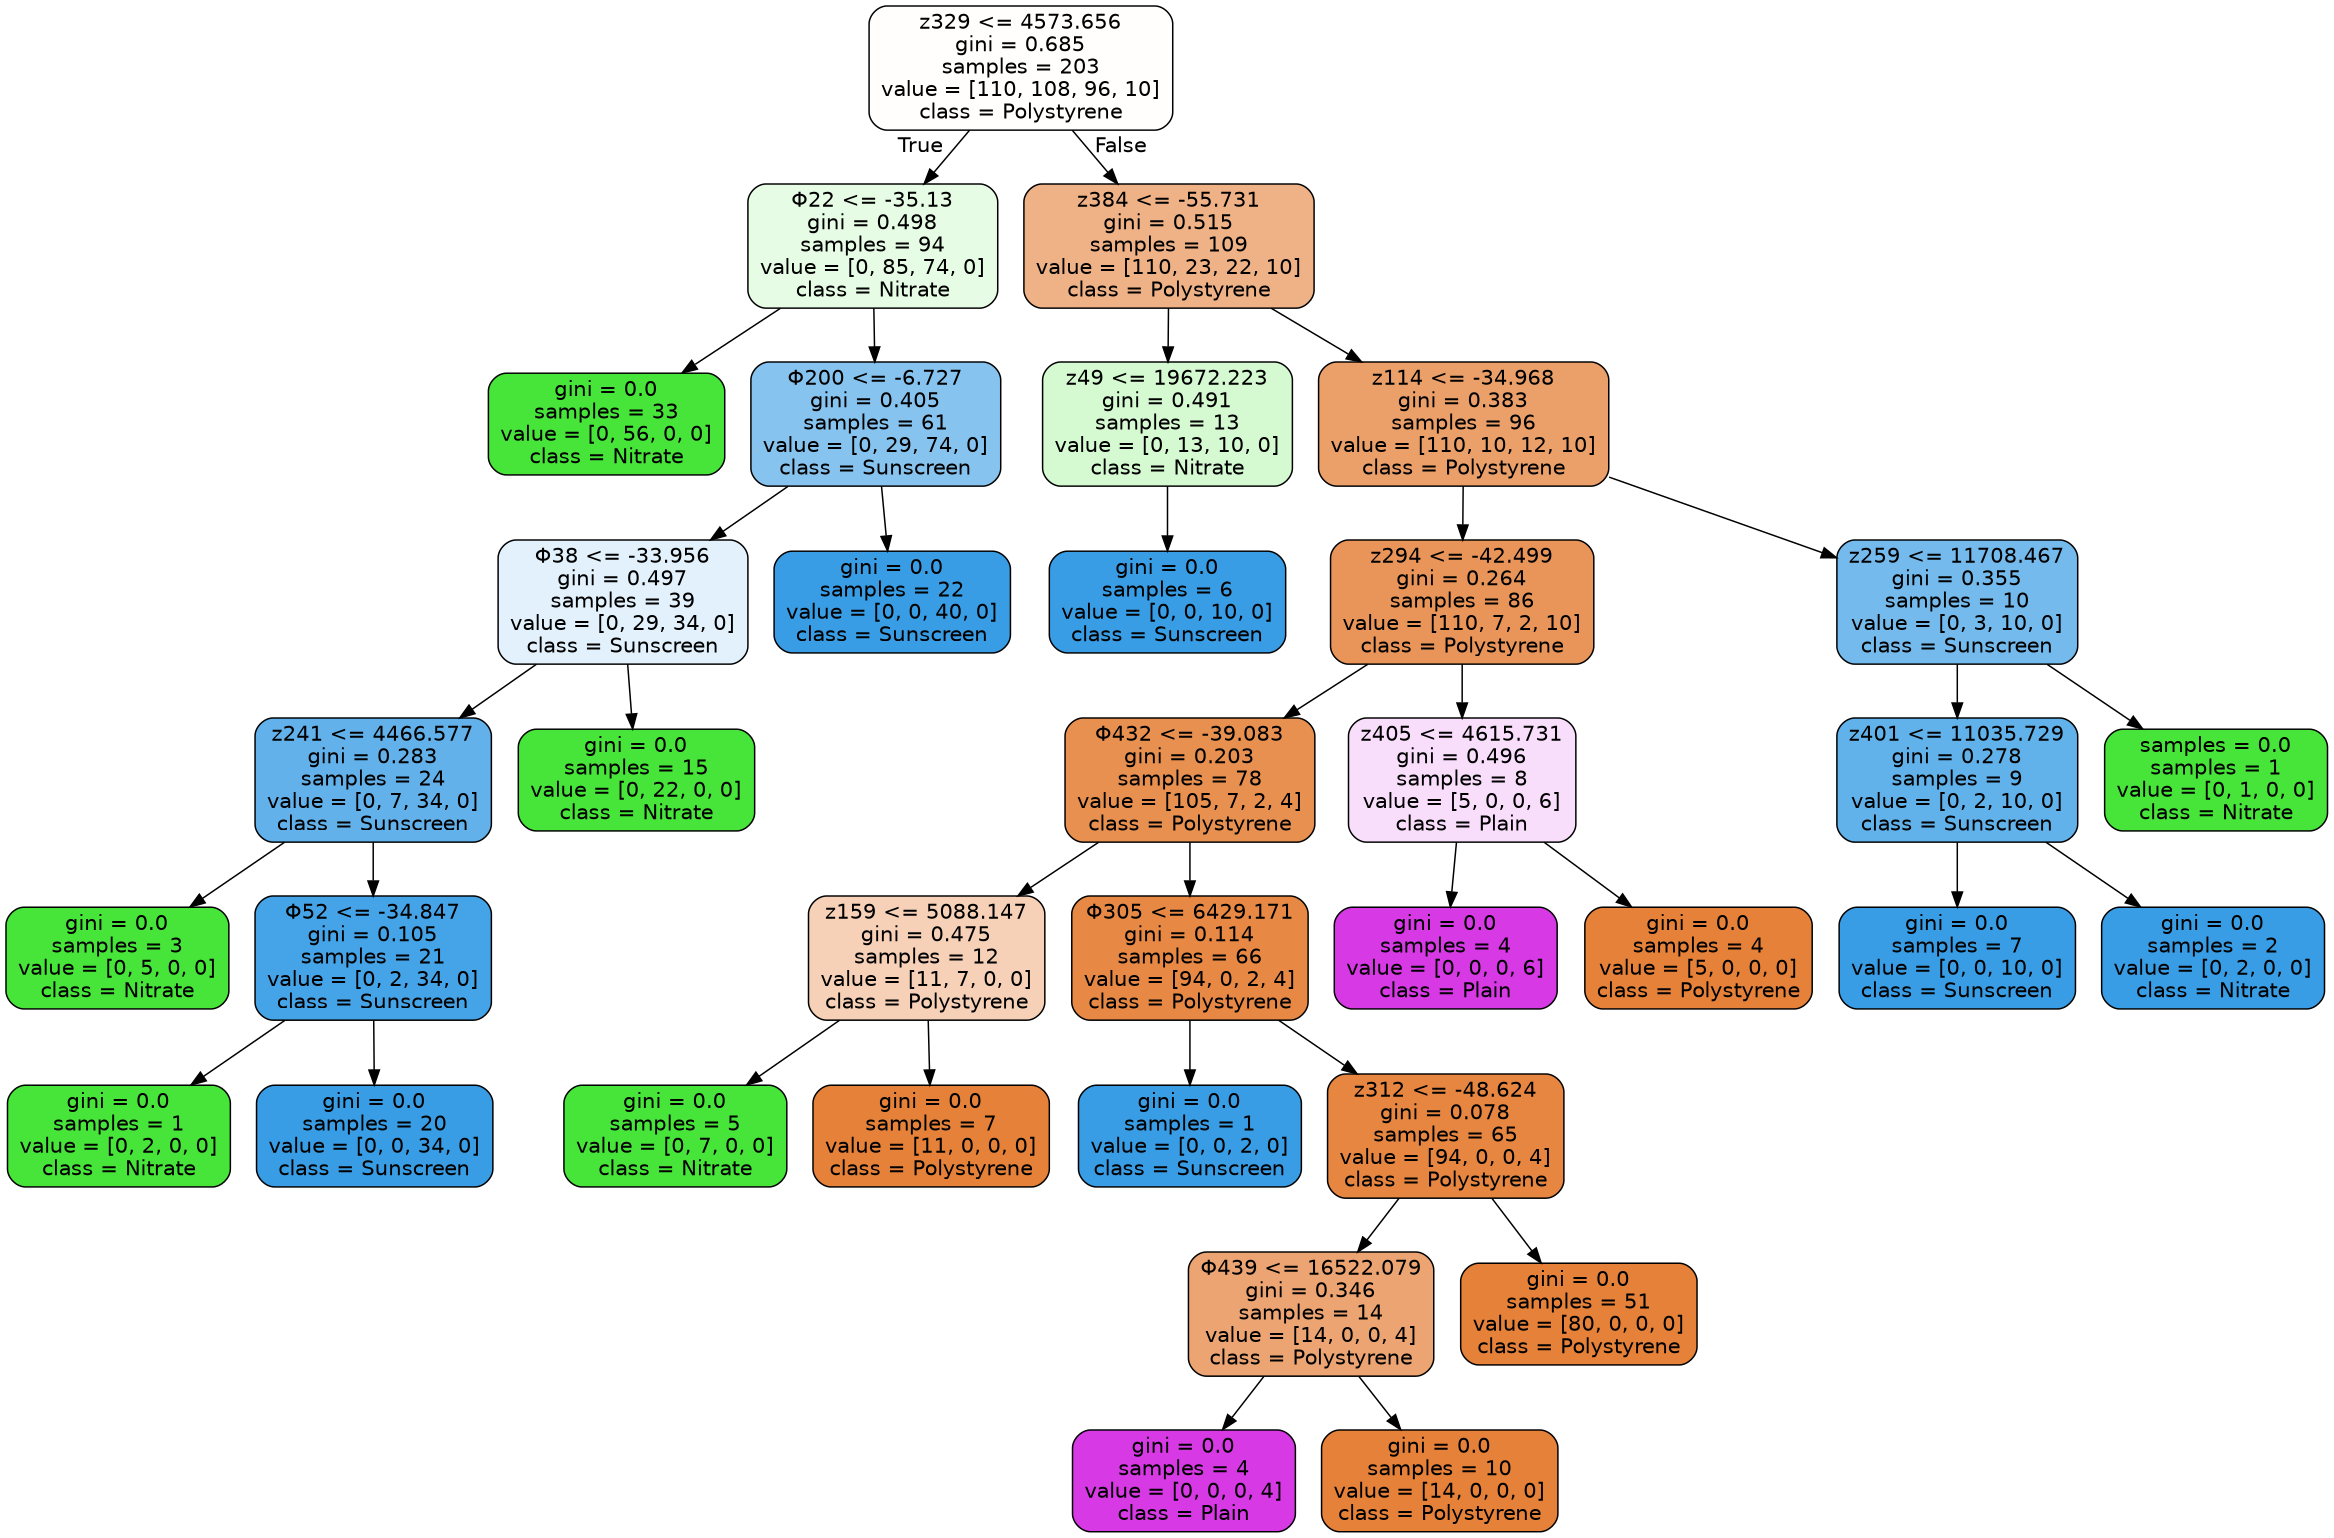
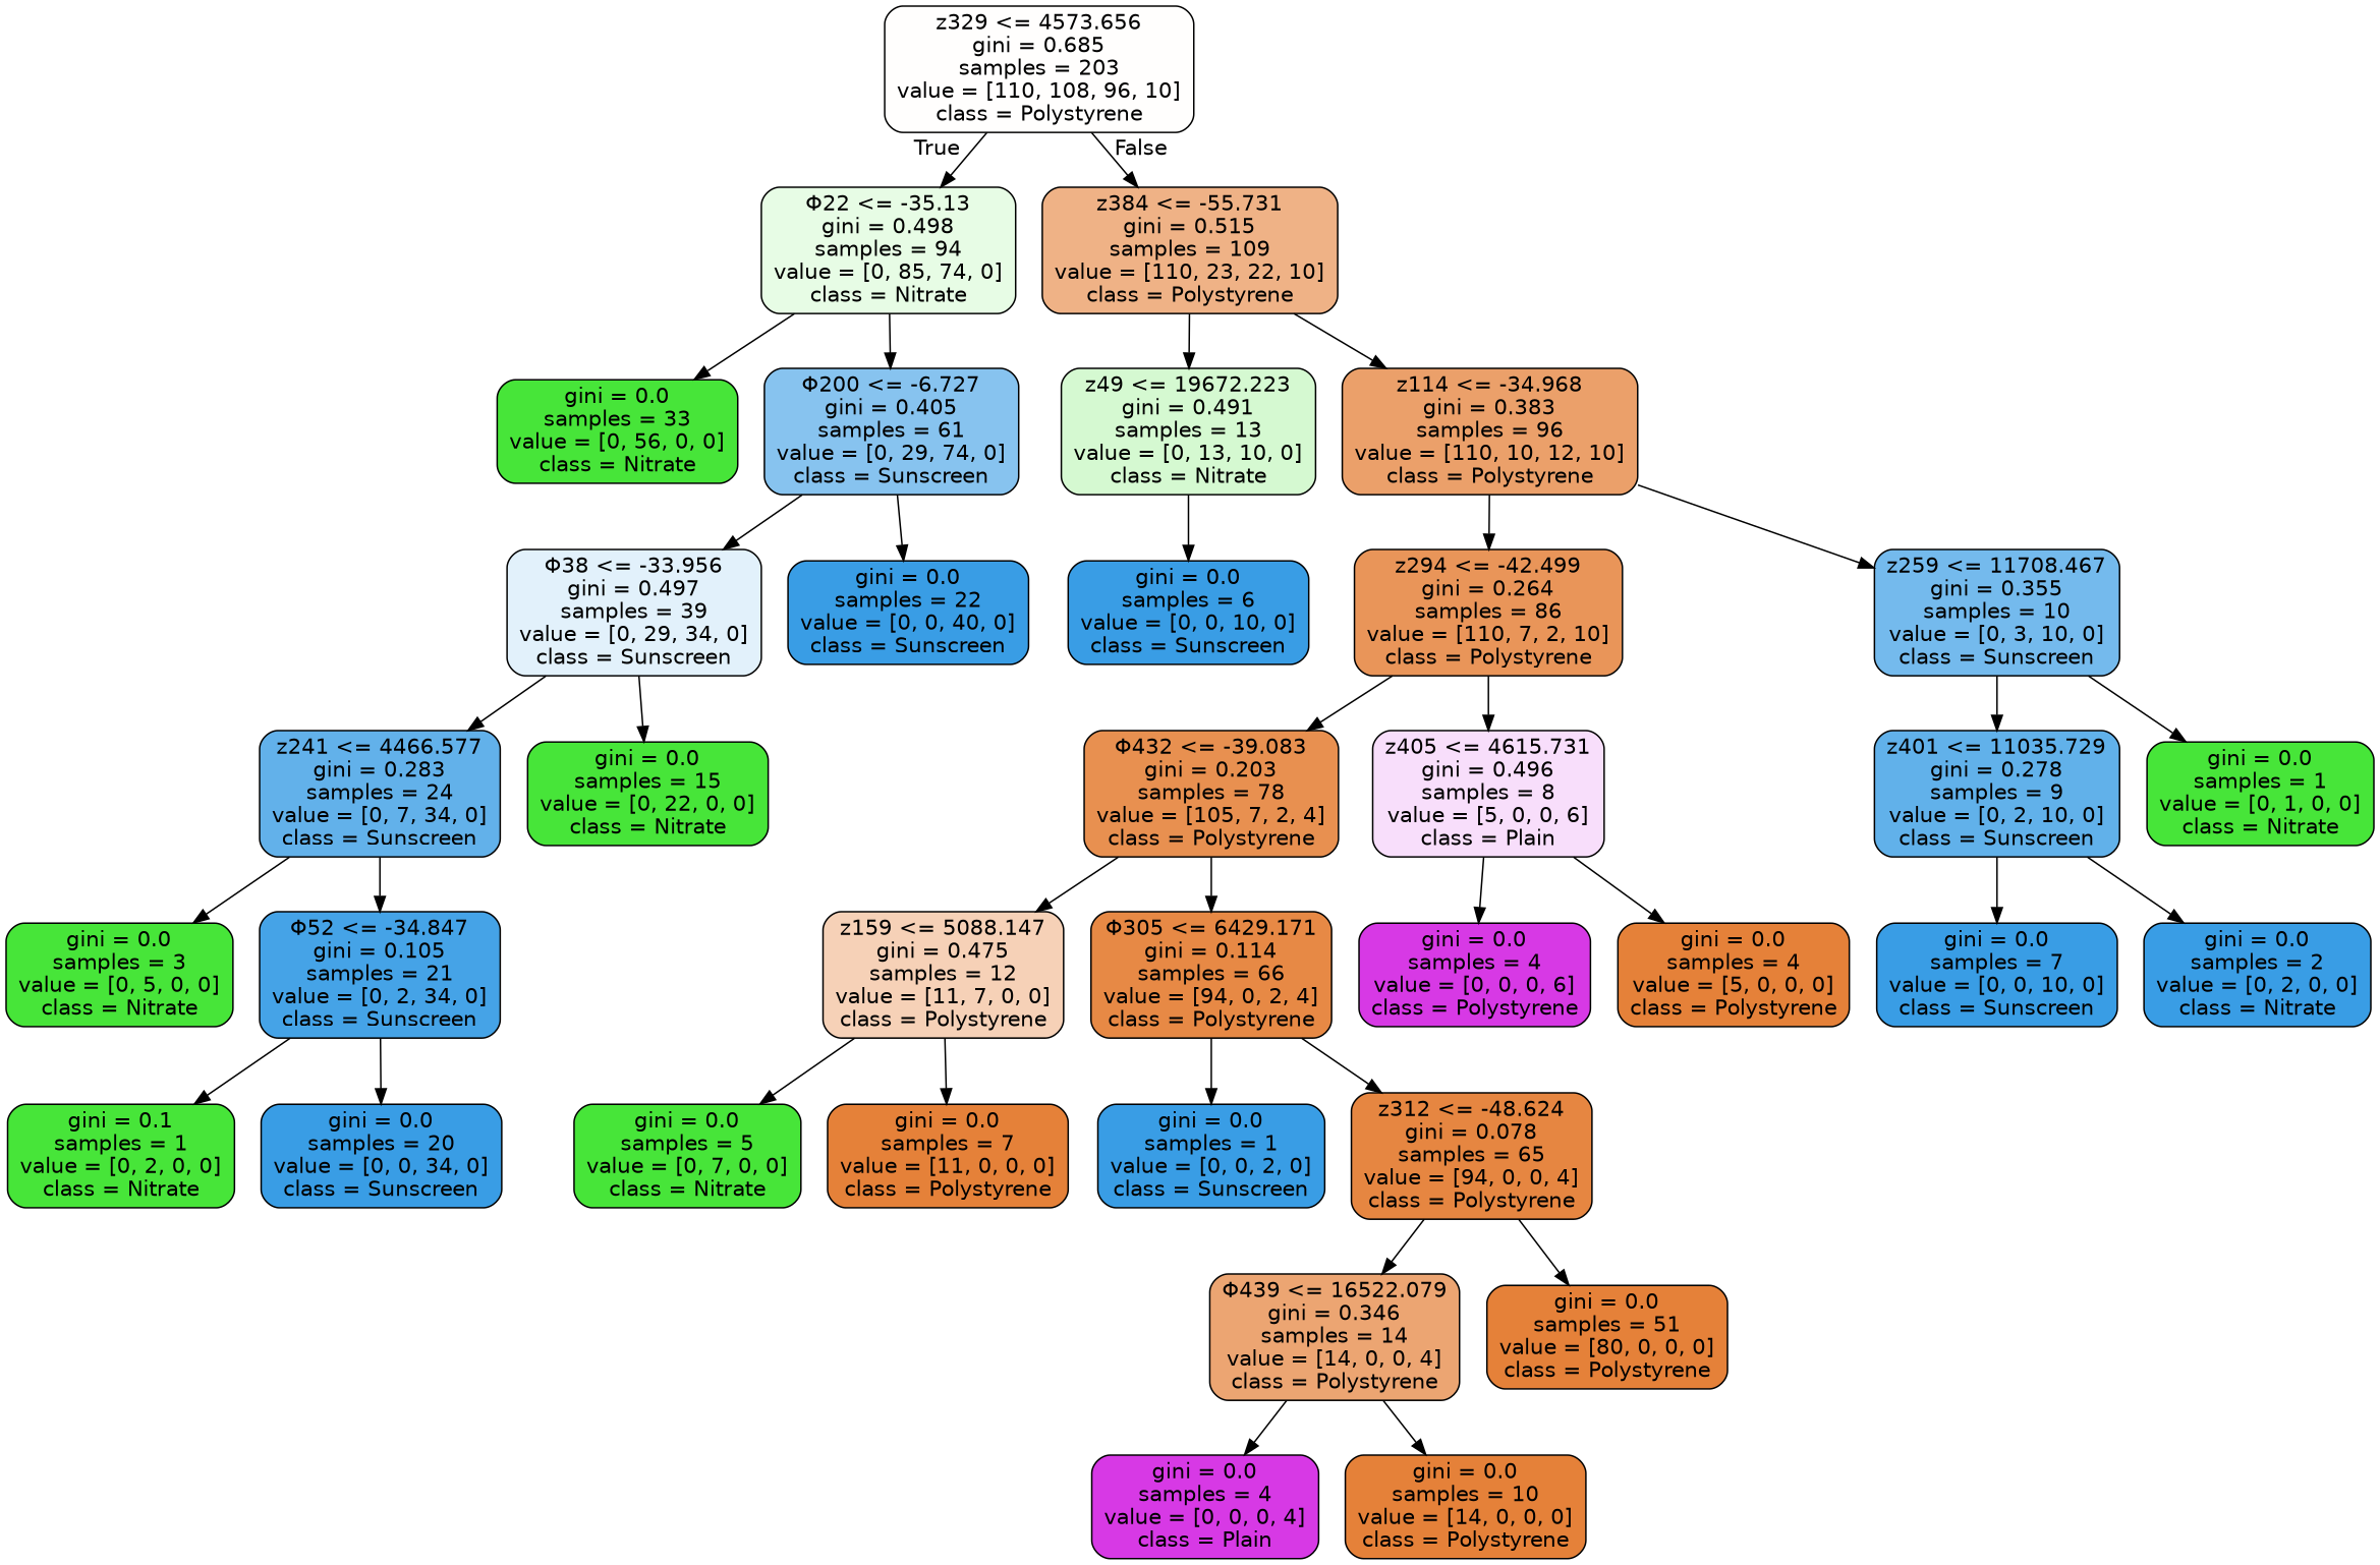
  digraph {
    node [color=black fillcolor="#47e539" fontname=helvetica shape=box style="filled, rounded"]
    edge [fontname=helvetica]
    n1 [fillcolor="#fffefd" label="z329 <= 4573.656\ngini = 0.685\nsamples = 203\nvalue = [110, 108, 96, 10]\nclass = Polystyrene"]
    n2 [fillcolor="#e7fce5" label="Φ22 <= -35.13\ngini = 0.498\nsamples = 94\nvalue = [0, 85, 74, 0]\nclass = Nitrate"]
    n3 [fillcolor="#efb286" label="z384 <= -55.731\ngini = 0.515\nsamples = 109\nvalue = [110, 23, 22, 10]\nclass = Polystyrene"]
    n4 [label="gini = 0.0\nsamples = 33\nvalue = [0, 56, 0, 0]\nclass = Nitrate"]
    n5 [fillcolor="#87c3ef" label="Φ200 <= -6.727\ngini = 0.405\nsamples = 61\nvalue = [0, 29, 74, 0]\nclass = Sunscreen"]
    n6 [fillcolor="#d5f9d1" label="z49 <= 19672.223\ngini = 0.491\nsamples = 13\nvalue = [0, 13, 10, 0]\nclass = Nitrate"]
    n7 [fillcolor="#eba06a" label="z114 <= -34.968\ngini = 0.383\nsamples = 96\nvalue = [110, 10, 12, 10]\nclass = Polystyrene"]
    n8 [fillcolor="#e2f1fb" label="Φ38 <= -33.956\ngini = 0.497\nsamples = 39\nvalue = [0, 29, 34, 0]\nclass = Sunscreen"]
    n9 [fillcolor="#399de5" label="gini = 0.0\nsamples = 22\nvalue = [0, 0, 40, 0]\nclass = Sunscreen"]
    n10 [fillcolor="#62b1ea" label="z241 <= 4466.577\ngini = 0.283\nsamples = 24\nvalue = [0, 7, 34, 0]\nclass = Sunscreen"]
    n11 [label="gini = 0.0\nsamples = 15\nvalue = [0, 22, 0, 0]\nclass = Nitrate"]
    n12 [label="gini = 0.0\nsamples = 3\nvalue = [0, 5, 0, 0]\nclass = Nitrate"]
    n13 [fillcolor="#45a3e7" label="Φ52 <= -34.847\ngini = 0.105\nsamples = 21\nvalue = [0, 2, 34, 0]\nclass = Sunscreen"]
-   n14 [label="gini = 0.0\nsamples = 1\nvalue = [0, 2, 0, 0]\nclass = Nitrate"]
+   n14 [label="gini = 0.1\nsamples = 1\nvalue = [0, 2, 0, 0]\nclass = Nitrate"]
    n15 [fillcolor="#399de5" label="gini = 0.0\nsamples = 20\nvalue = [0, 0, 34, 0]\nclass = Sunscreen"]
    n16 [fillcolor="#399de5" label="gini = 0.0\nsamples = 6\nvalue = [0, 0, 10, 0]\nclass = Sunscreen"]
    n17 [fillcolor="#e99559" label="z294 <= -42.499\ngini = 0.264\nsamples = 86\nvalue = [110, 7, 2, 10]\nclass = Polystyrene"]
    n18 [fillcolor="#74baed" label="z259 <= 11708.467\ngini = 0.355\nsamples = 10\nvalue = [0, 3, 10, 0]\nclass = Sunscreen"]
    n19 [fillcolor="#e89050" label="Φ432 <= -39.083\ngini = 0.203\nsamples = 78\nvalue = [105, 7, 2, 4]\nclass = Polystyrene"]
    n20 [fillcolor="#f8defb" label="z405 <= 4615.731\ngini = 0.496\nsamples = 8\nvalue = [5, 0, 0, 6]\nclass = Plain"]
    n21 [fillcolor="#61b1ea" label="z401 <= 11035.729\ngini = 0.278\nsamples = 9\nvalue = [0, 2, 10, 0]\nclass = Sunscreen"]
-   n22 [label="samples = 0.0\nsamples = 1\nvalue = [0, 1, 0, 0]\nclass = Nitrate"]
+   n22 [label="gini = 0.0\nsamples = 1\nvalue = [0, 1, 0, 0]\nclass = Nitrate"]
    n23 [fillcolor="#f6d1b7" label="z159 <= 5088.147\ngini = 0.475\nsamples = 12\nvalue = [11, 7, 0, 0]\nclass = Polystyrene"]
    n24 [fillcolor="#e78945" label="Φ305 <= 6429.171\ngini = 0.114\nsamples = 66\nvalue = [94, 0, 2, 4]\nclass = Polystyrene"]
-   n25 [fillcolor="#d739e5" label="gini = 0.0\nsamples = 4\nvalue = [0, 0, 0, 6]\nclass = Plain"]
+   n25 [fillcolor="#d739e5" label="gini = 0.0\nsamples = 4\nvalue = [0, 0, 0, 6]\nclass = Polystyrene"]
    n26 [fillcolor="#e58139" label="gini = 0.0\nsamples = 4\nvalue = [5, 0, 0, 0]\nclass = Polystyrene"]
    n27 [label="gini = 0.0\nsamples = 5\nvalue = [0, 7, 0, 0]\nclass = Nitrate"]
    n28 [fillcolor="#e58139" label="gini = 0.0\nsamples = 7\nvalue = [11, 0, 0, 0]\nclass = Polystyrene"]
    n29 [fillcolor="#399de5" label="gini = 0.0\nsamples = 1\nvalue = [0, 0, 2, 0]\nclass = Sunscreen"]
    n30 [fillcolor="#e68641" label="z312 <= -48.624\ngini = 0.078\nsamples = 65\nvalue = [94, 0, 0, 4]\nclass = Polystyrene"]
    n31 [fillcolor="#eca572" label="Φ439 <= 16522.079\ngini = 0.346\nsamples = 14\nvalue = [14, 0, 0, 4]\nclass = Polystyrene"]
    n32 [fillcolor="#e58139" label="gini = 0.0\nsamples = 51\nvalue = [80, 0, 0, 0]\nclass = Polystyrene"]
    n33 [fillcolor="#d739e5" label="gini = 0.0\nsamples = 4\nvalue = [0, 0, 0, 4]\nclass = Plain"]
    n34 [fillcolor="#e58139" label="gini = 0.0\nsamples = 10\nvalue = [14, 0, 0, 0]\nclass = Polystyrene"]
    n35 [fillcolor="#399de5" label="gini = 0.0\nsamples = 7\nvalue = [0, 0, 10, 0]\nclass = Sunscreen"]
    n36 [fillcolor="#399de5" label="gini = 0.0\nsamples = 2\nvalue = [0, 2, 0, 0]\nclass = Nitrate"]
    n1 -> n2 [headlabel=True labelangle=45 labeldistance=2.5]
    n1 -> n3 [headlabel=False labelangle=-45 labeldistance=2.5]
    n2 -> n4
    n2 -> n5
    n3 -> n6
    n3 -> n7
    n5 -> n8
    n5 -> n9
    n6 -> n16
    n7 -> n17
    n7 -> n18
    n8 -> n10
    n8 -> n11
    n10 -> n12
    n10 -> n13
    n13 -> n14
    n13 -> n15
    n17 -> n19
    n17 -> n20
    n18 -> n21
    n18 -> n22
    n19 -> n23
    n19 -> n24
    n20 -> n25
    n20 -> n26
    n21 -> n35
    n21 -> n36
    n23 -> n27
    n23 -> n28
    n24 -> n29
    n24 -> n30
    n30 -> n31
    n30 -> n32
    n31 -> n33
    n31 -> n34
  }
